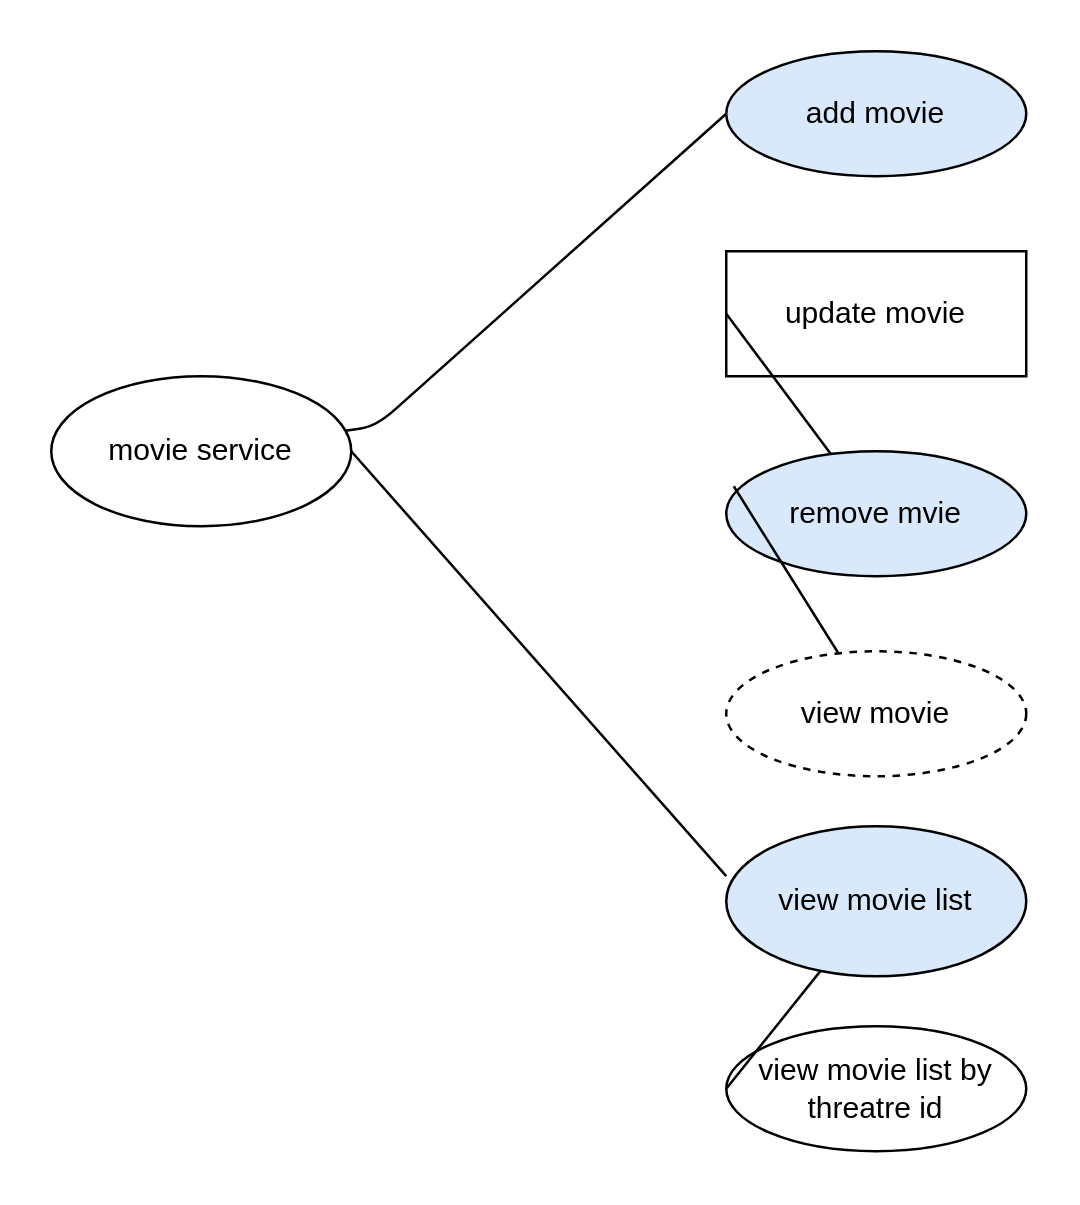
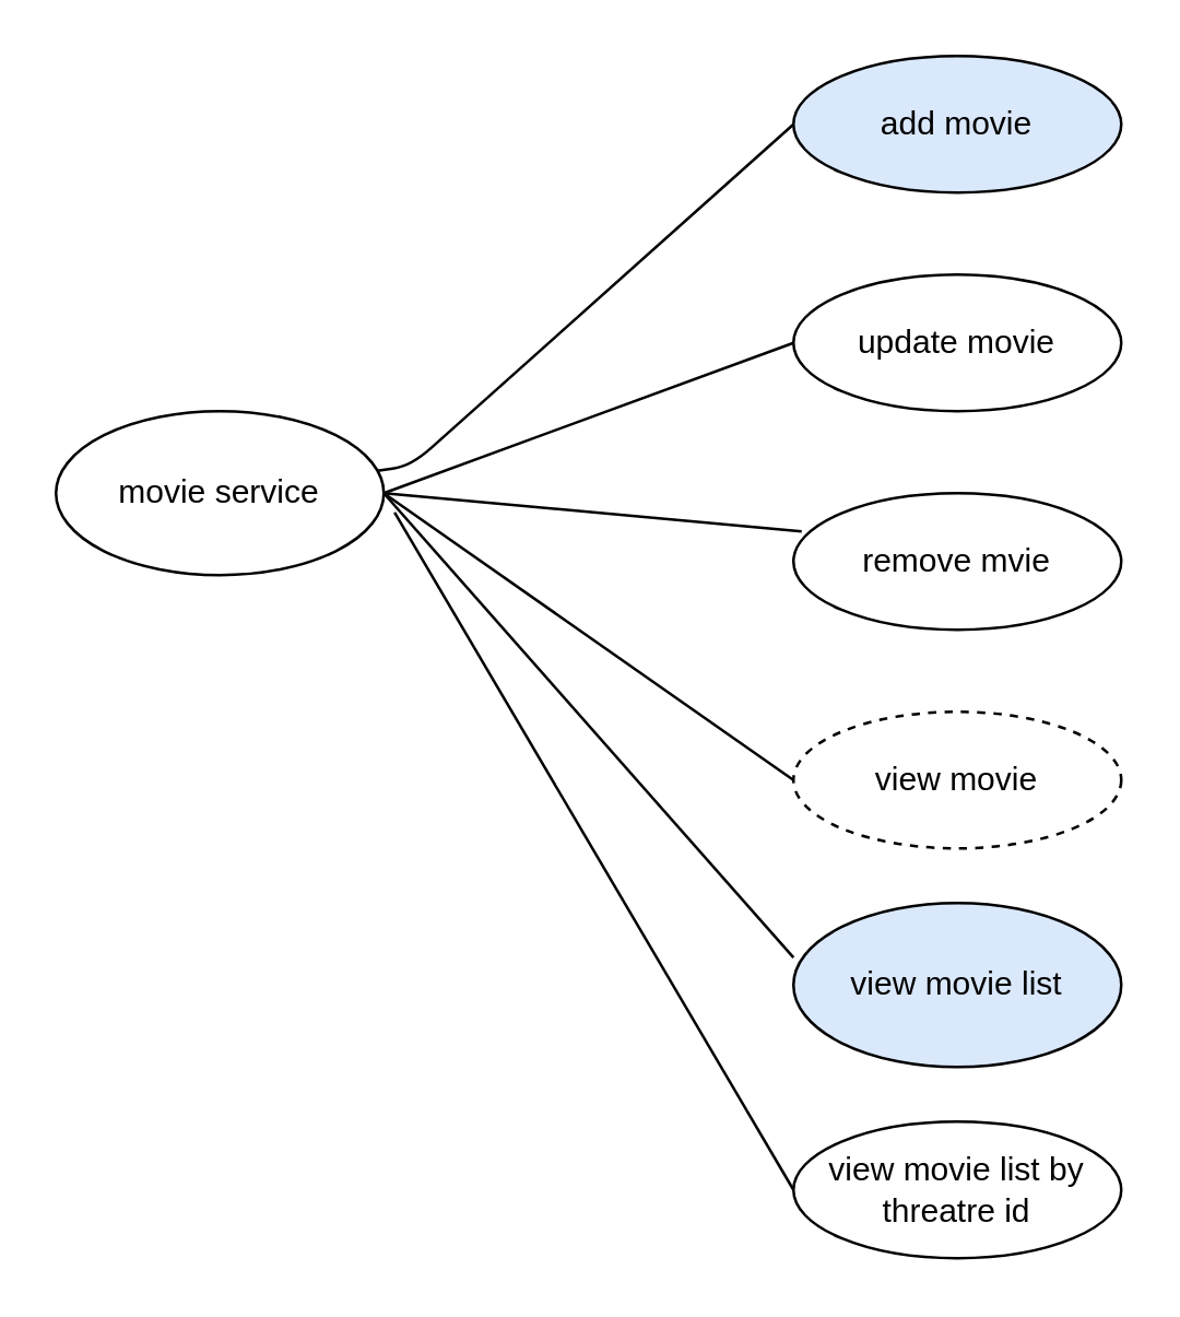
  <mxCell id="0" />
  <mxCell id="1" parent="0" />
  <mxCell id="2" value="add movie" style="ellipse;whiteSpace=wrap;html=1;fillColor=#dae8fc;" parent="1" vertex="1"><mxGeometry x="290" y="20" width="120" height="50" as="geometry" /></mxCell>
- <mxCell id="3" value="update movie" style="whiteSpace=wrap;html=1;rounded=0;" parent="1" vertex="1"><mxGeometry x="290" y="100" width="120" height="50" as="geometry" /></mxCell>
- <mxCell id="4" value="remove mvie" style="ellipse;whiteSpace=wrap;html=1;fillColor=#dae8fc;" parent="1" vertex="1"><mxGeometry x="290" y="180" width="120" height="50" as="geometry" /></mxCell>
+ <mxCell id="3" value="update movie" style="ellipse;whiteSpace=wrap;html=1;" parent="1" vertex="1"><mxGeometry x="290" y="100" width="120" height="50" as="geometry" /></mxCell>
+ <mxCell id="4" value="remove mvie" style="ellipse;whiteSpace=wrap;html=1;" parent="1" vertex="1"><mxGeometry x="290" y="180" width="120" height="50" as="geometry" /></mxCell>
  <mxCell id="5" value="view movie" style="ellipse;whiteSpace=wrap;html=1;dashed=1;" parent="1" vertex="1"><mxGeometry x="290" y="260" width="120" height="50" as="geometry" /></mxCell>
  <mxCell id="6" value="view movie list" style="ellipse;whiteSpace=wrap;html=1;fillColor=#dae8fc;" parent="1" vertex="1"><mxGeometry x="290" y="330" width="120" height="60" as="geometry" /></mxCell>
  <mxCell id="7" value="movie service" style="ellipse;whiteSpace=wrap;html=1;" parent="1" vertex="1"><mxGeometry x="20" y="150" width="120" height="60" as="geometry" /></mxCell>
  <mxCell id="8" value="" style="endArrow=none;html=1;" parent="1" target="7" edge="1"><mxGeometry width="50" height="50" relative="1" as="geometry"><mxPoint x="290" y="45" as="sourcePoint" /><mxPoint x="430" y="140" as="targetPoint" /><Array as="points"><mxPoint x="150" y="170" /></Array></mxGeometry></mxCell>
- <mxCell id="9" value="" style="endArrow=none;html=1;exitX=0;exitY=0.5;exitDx=0;exitDy=0;" parent="1" source="3" target="4" edge="1"><mxGeometry width="50" height="50" relative="1" as="geometry"><mxPoint x="380" y="190" as="sourcePoint" /><mxPoint x="430" y="140" as="targetPoint" /></mxGeometry></mxCell>
- <mxCell id="10" value="" style="endArrow=none;html=1;exitX=0.025;exitY=0.28;exitDx=0;exitDy=0;exitPerimeter=0;" parent="1" source="4" target="5" edge="1"><mxGeometry width="50" height="50" relative="1" as="geometry"><mxPoint x="380" y="190" as="sourcePoint" /><mxPoint x="430" y="140" as="targetPoint" /></mxGeometry></mxCell>
+ <mxCell id="9" value="" style="endArrow=none;html=1;entryX=1;entryY=0.5;entryDx=0;entryDy=0;exitX=0;exitY=0.5;exitDx=0;exitDy=0;" parent="1" source="3" target="7" edge="1"><mxGeometry width="50" height="50" relative="1" as="geometry"><mxPoint x="380" y="190" as="sourcePoint" /><mxPoint x="430" y="140" as="targetPoint" /></mxGeometry></mxCell>
+ <mxCell id="10" value="" style="endArrow=none;html=1;entryX=1;entryY=0.5;entryDx=0;entryDy=0;exitX=0.025;exitY=0.28;exitDx=0;exitDy=0;exitPerimeter=0;" parent="1" source="4" target="7" edge="1"><mxGeometry width="50" height="50" relative="1" as="geometry"><mxPoint x="380" y="190" as="sourcePoint" /><mxPoint x="430" y="140" as="targetPoint" /></mxGeometry></mxCell>
+ <mxCell id="11" value="" style="endArrow=none;html=1;entryX=1;entryY=0.5;entryDx=0;entryDy=0;exitX=0;exitY=0.5;exitDx=0;exitDy=0;" parent="1" source="5" target="7" edge="1"><mxGeometry width="50" height="50" relative="1" as="geometry"><mxPoint x="380" y="190" as="sourcePoint" /><mxPoint x="430" y="140" as="targetPoint" /></mxGeometry></mxCell>
  <mxCell id="12" value="" style="endArrow=none;html=1;exitX=0;exitY=0.333;exitDx=0;exitDy=0;exitPerimeter=0;" parent="1" source="6" edge="1"><mxGeometry width="50" height="50" relative="1" as="geometry"><mxPoint x="380" y="190" as="sourcePoint" /><mxPoint x="140" y="180" as="targetPoint" /></mxGeometry></mxCell>
  <mxCell id="13" value="view movie list by threatre id" style="ellipse;whiteSpace=wrap;html=1;" parent="1" vertex="1"><mxGeometry x="290" y="410" width="120" height="50" as="geometry" /></mxCell>
- <mxCell id="14" value="" style="endArrow=none;html=1;exitX=0;exitY=0.5;exitDx=0;exitDy=0;" parent="1" source="13" target="6" edge="1"><mxGeometry width="50" height="50" relative="1" as="geometry"><mxPoint x="380" y="290" as="sourcePoint" /><mxPoint x="430" y="240" as="targetPoint" /></mxGeometry></mxCell>
+ <mxCell id="14" value="" style="endArrow=none;html=1;entryX=1.033;entryY=0.617;entryDx=0;entryDy=0;entryPerimeter=0;exitX=0;exitY=0.5;exitDx=0;exitDy=0;" parent="1" source="13" target="7" edge="1"><mxGeometry width="50" height="50" relative="1" as="geometry"><mxPoint x="380" y="290" as="sourcePoint" /><mxPoint x="430" y="240" as="targetPoint" /></mxGeometry></mxCell>
